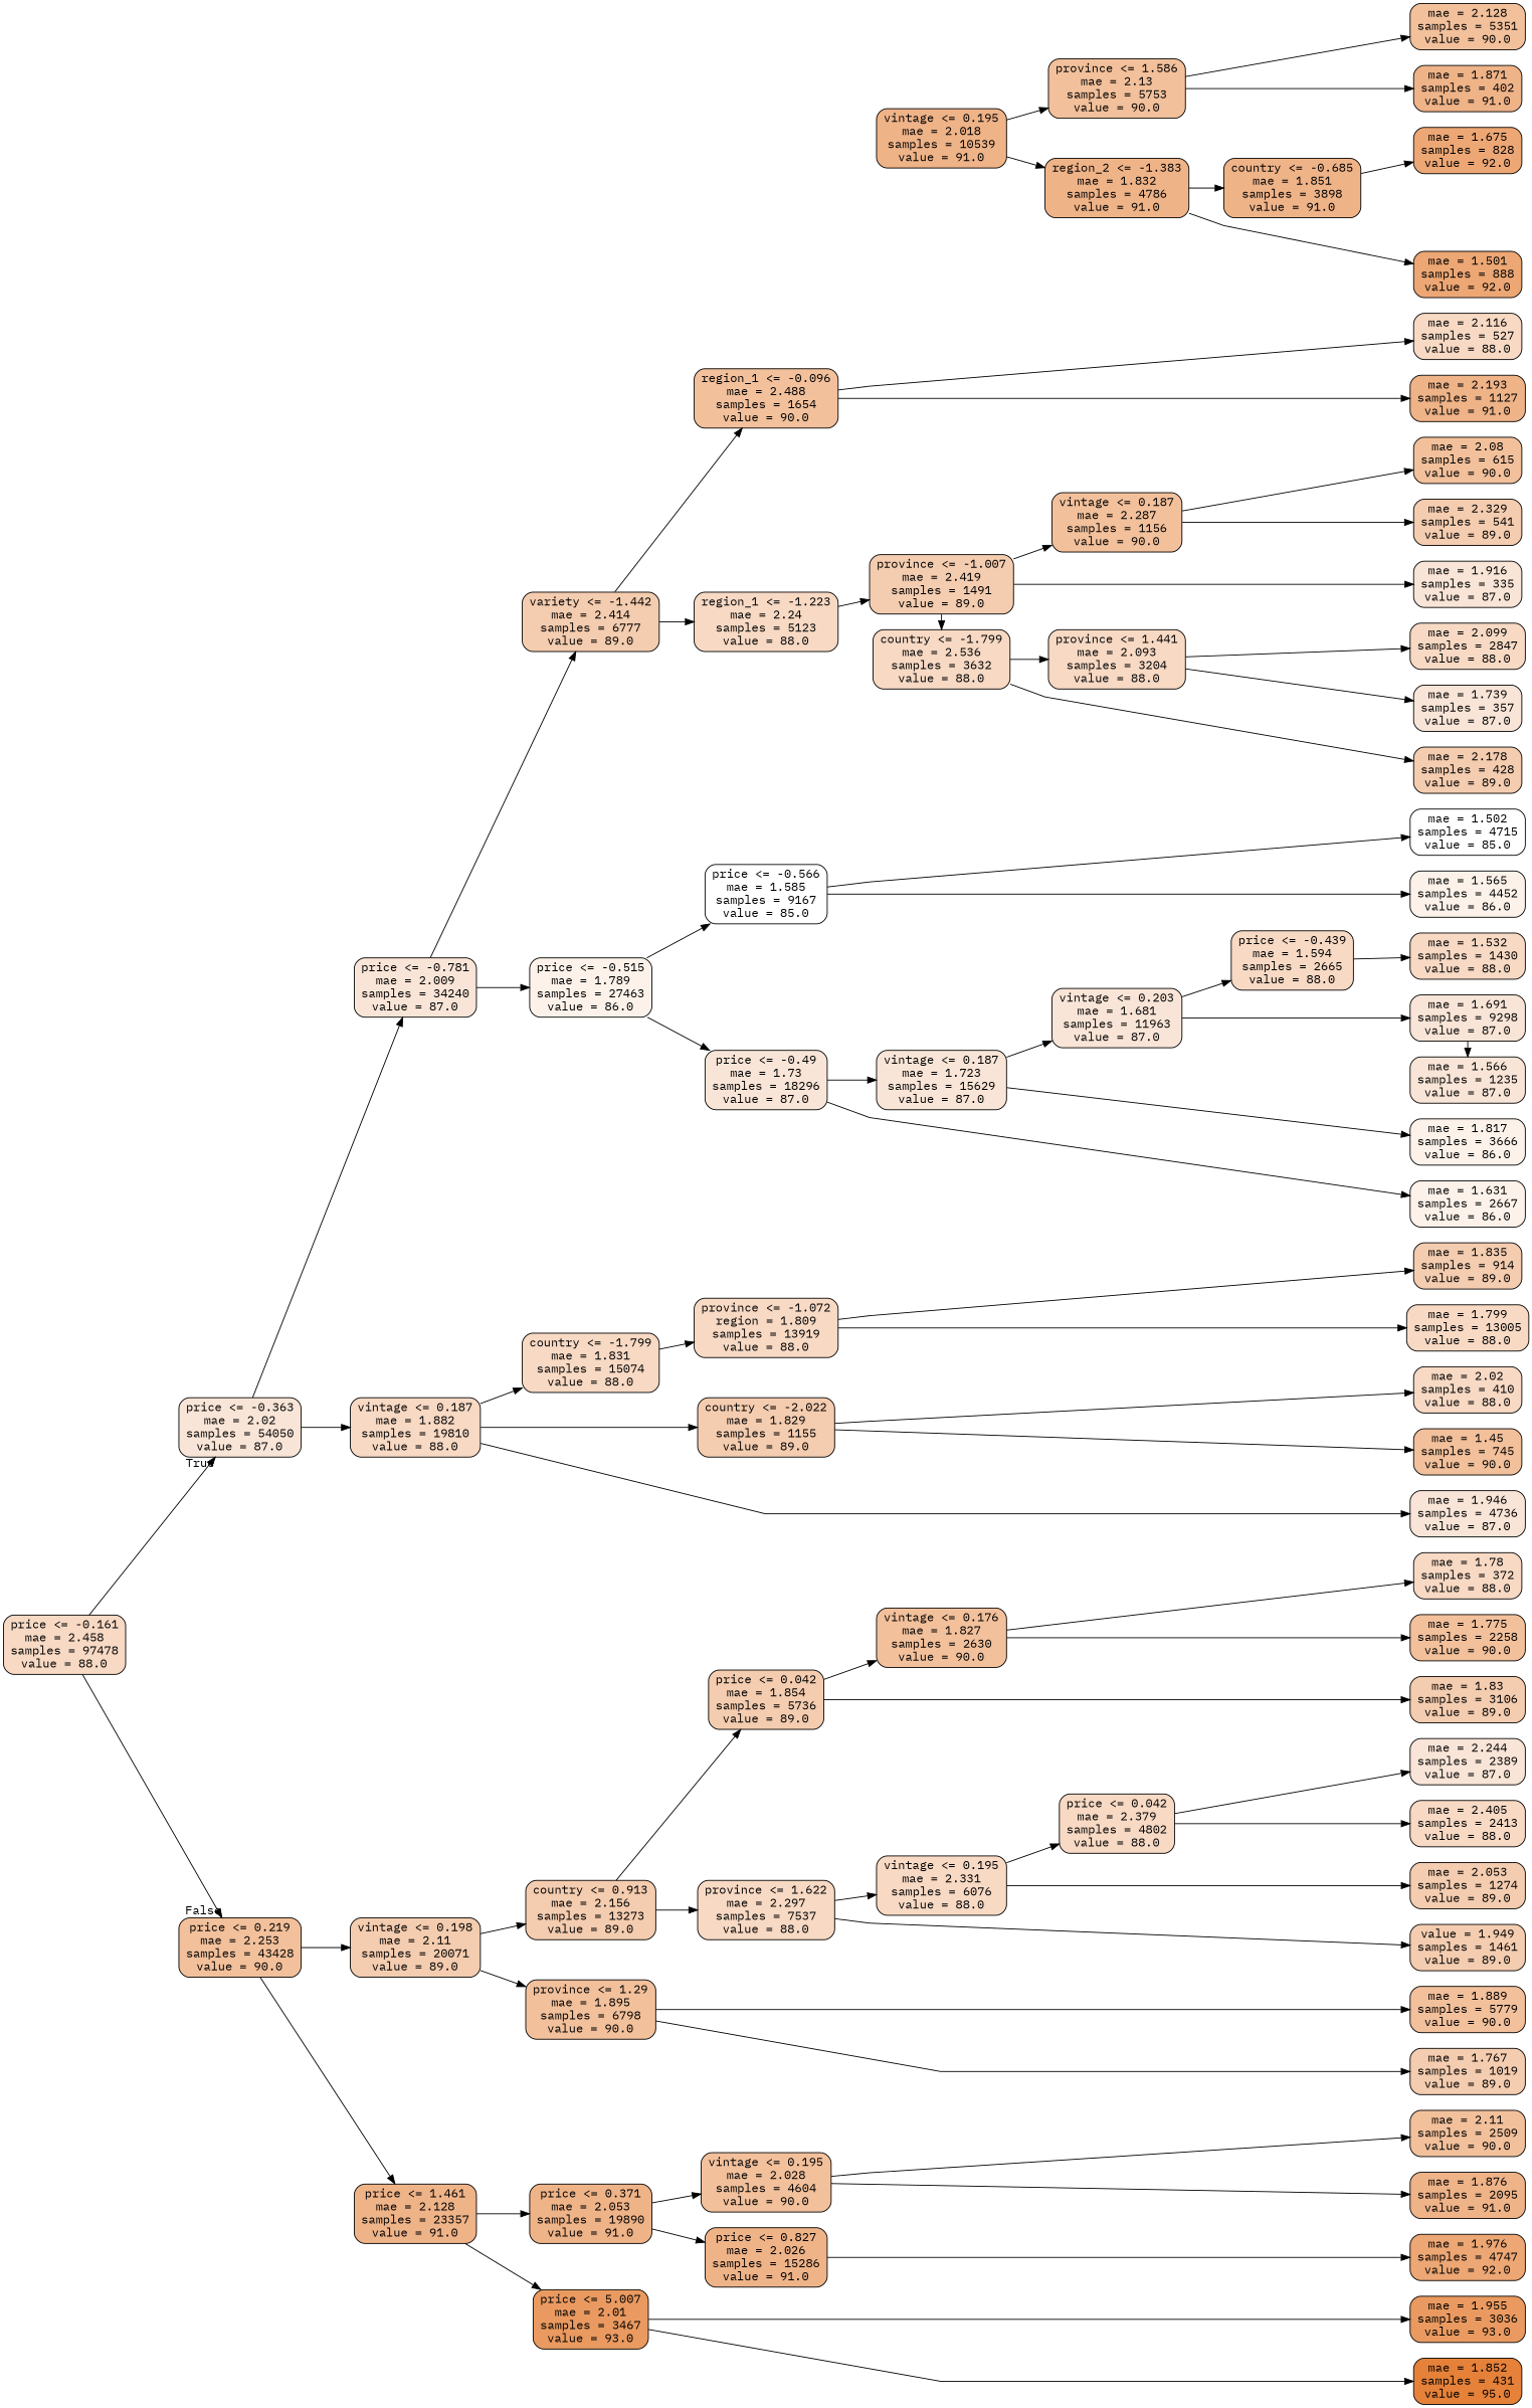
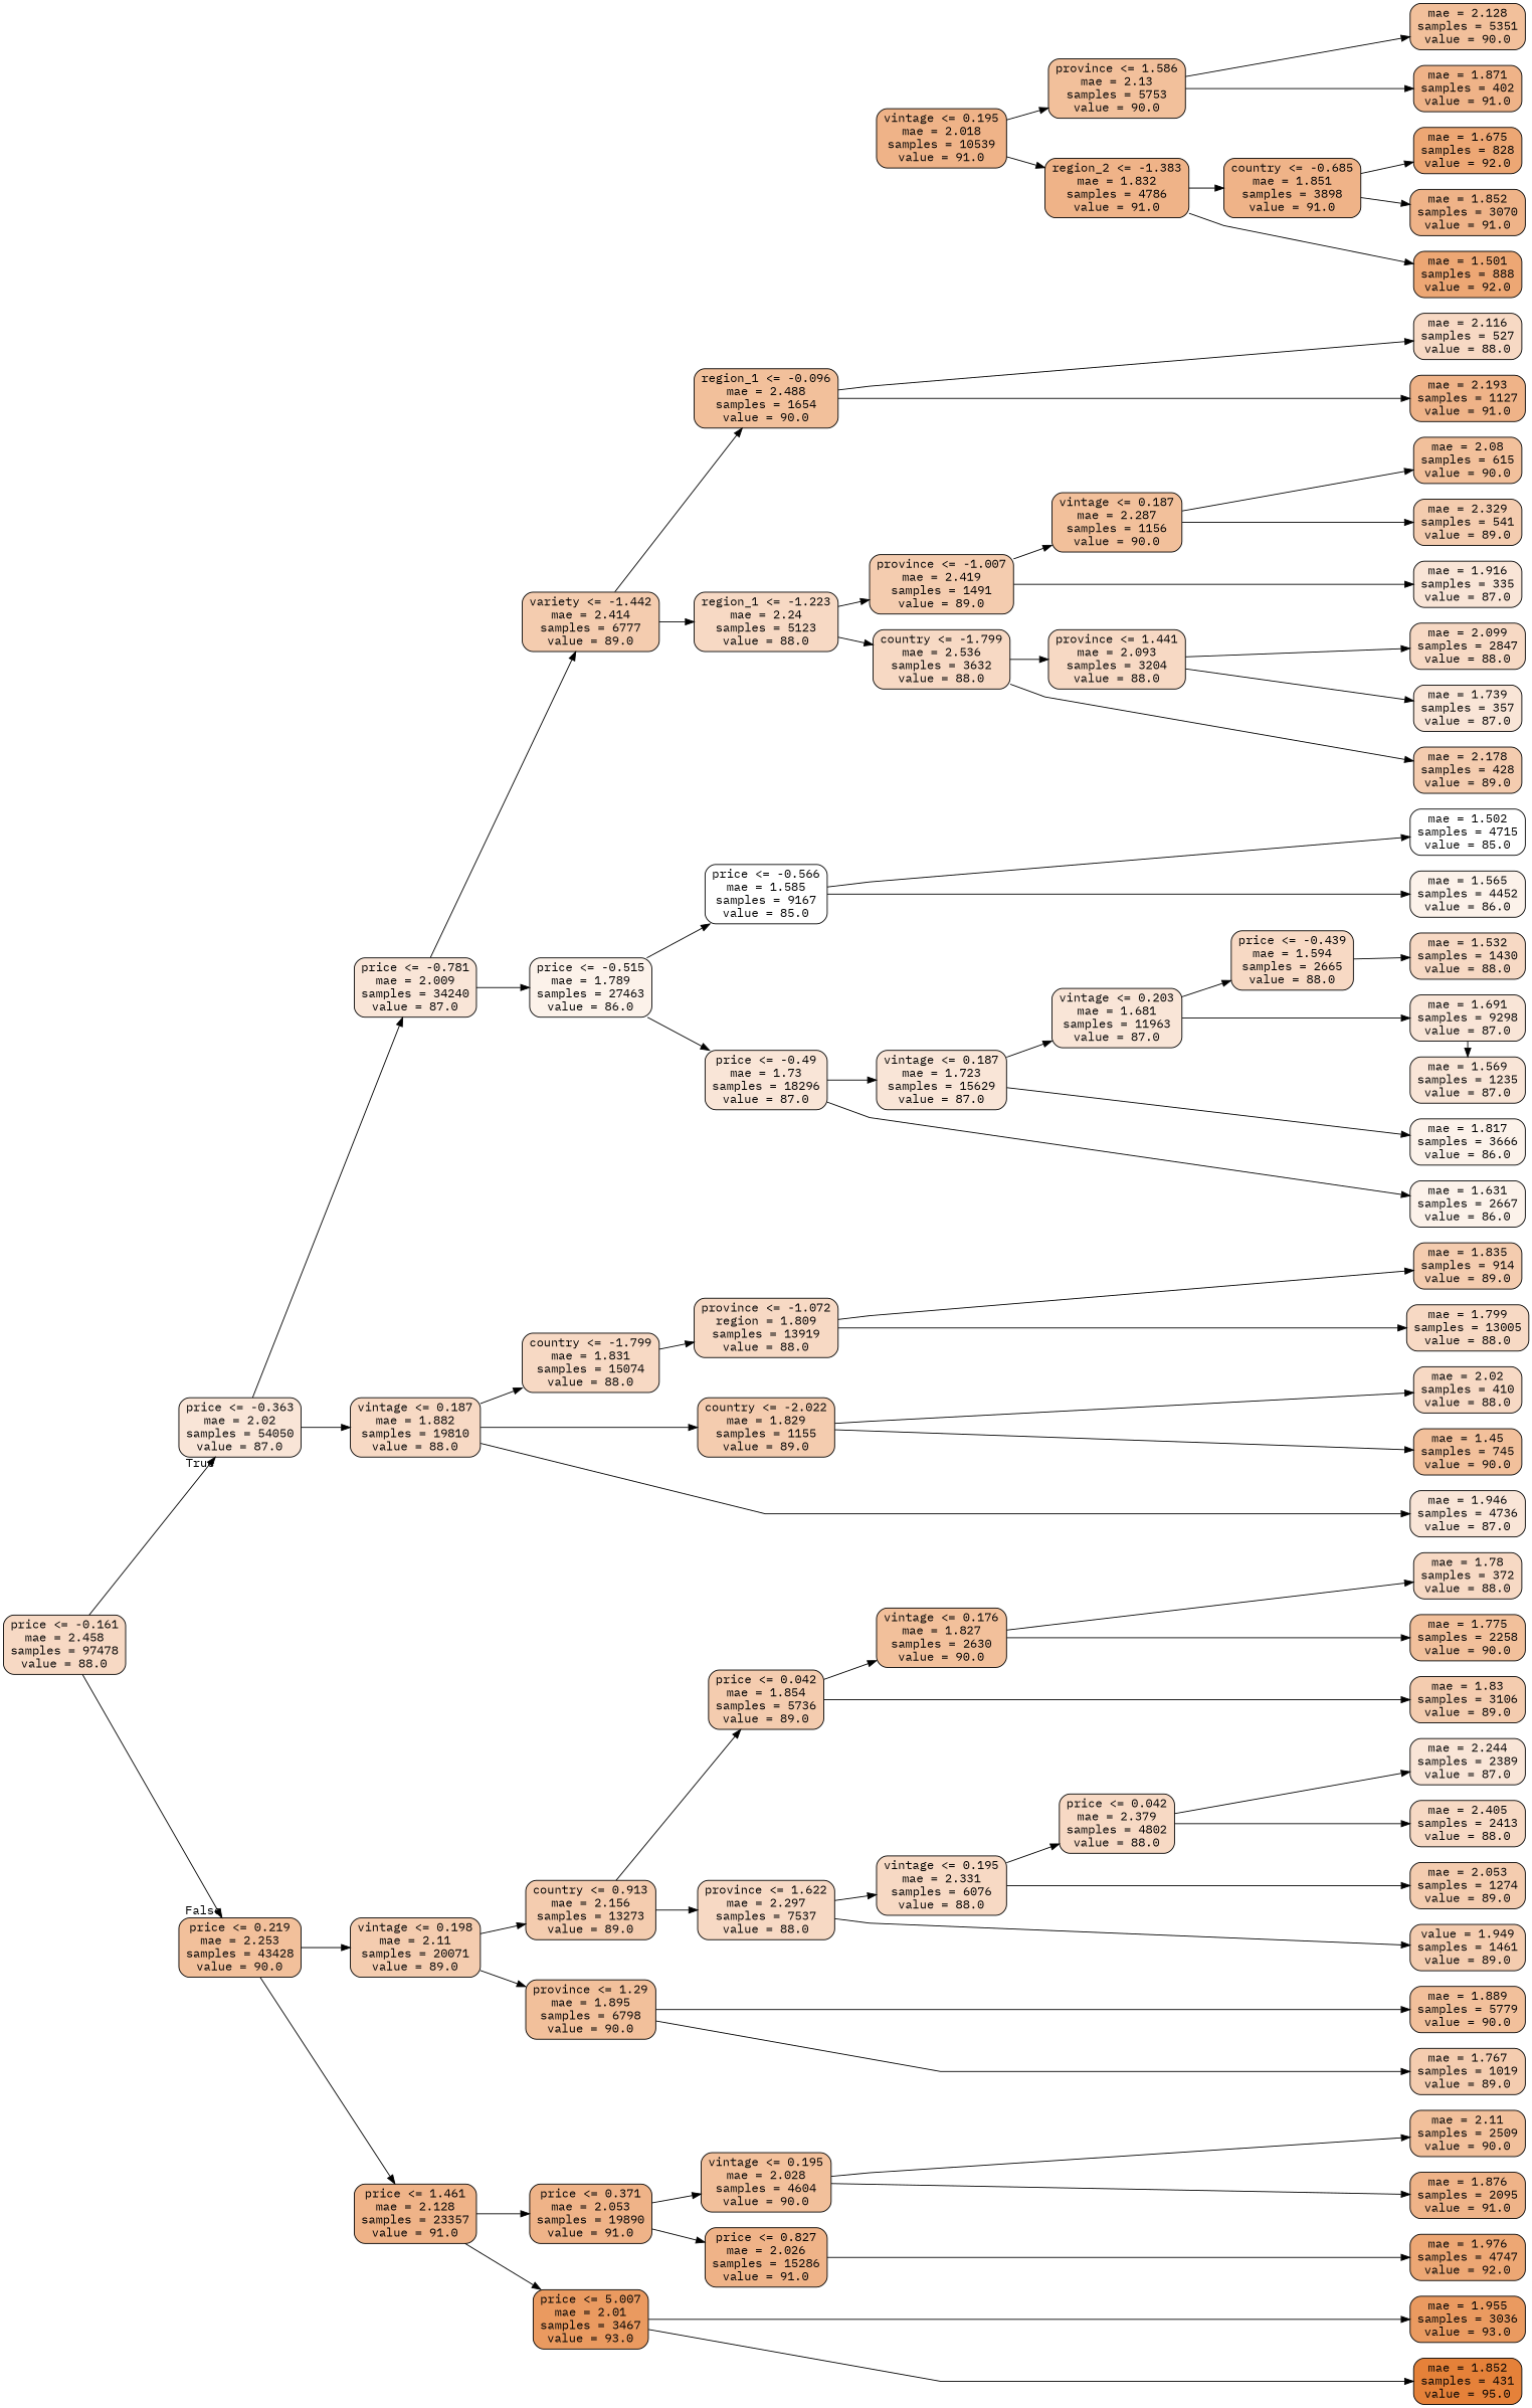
  digraph {
    fontname="IBM Plex Mono"
    rankdir=LR
    ranksep=equally
    splines=polyline
    node [color=black fillcolor="#e581394c" fontname="IBM Plex Mono" shape=box style="filled, rounded"]
    edge [fontname="IBM Plex Mono"]
    n1 [label="price <= -0.161\nmae = 2.458\nsamples = 97478\nvalue = 88.0"]
    n2 [fillcolor="#e5813933" label="price <= -0.363\nmae = 2.02\nsamples = 54050\nvalue = 87.0"]
    n3 [fillcolor="#e5813980" label="price <= 0.219\nmae = 2.253\nsamples = 43428\nvalue = 90.0"]
    n4 [fillcolor="#e5813933" label="price <= -0.781\nmae = 2.009\nsamples = 34240\nvalue = 87.0"]
    n5 [label="vintage <= 0.187\nmae = 1.882\nsamples = 19810\nvalue = 88.0"]
    n6 [fillcolor="#e5813966" label="vintage <= 0.198\nmae = 2.11\nsamples = 20071\nvalue = 89.0"]
    n7 [fillcolor="#e5813999" label="price <= 1.461\nmae = 2.128\nsamples = 23357\nvalue = 91.0"]
    n8 [fillcolor="#e5813966" label="variety <= -1.442\nmae = 2.414\nsamples = 6777\nvalue = 89.0"]
    n9 [fillcolor="#e581391a" label="price <= -0.515\nmae = 1.789\nsamples = 27463\nvalue = 86.0"]
    n10 [label="country <= -1.799\nmae = 1.831\nsamples = 15074\nvalue = 88.0"]
    n11 [fillcolor="#e5813966" label="country <= 0.913\nmae = 2.156\nsamples = 13273\nvalue = 89.0"]
    n12 [fillcolor="#e5813980" label="province <= 1.29\nmae = 1.895\nsamples = 6798\nvalue = 90.0"]
    n13 [fillcolor="#e5813999" label="price <= 0.371\nmae = 2.053\nsamples = 19890\nvalue = 91.0"]
    n14 [fillcolor="#e58139cc" label="price <= 5.007\nmae = 2.01\nsamples = 3467\nvalue = 93.0"]
    n15 [fillcolor="#e5813980" label="region_1 <= -0.096\nmae = 2.488\nsamples = 1654\nvalue = 90.0"]
    n16 [label="region_1 <= -1.223\nmae = 2.24\nsamples = 5123\nvalue = 88.0"]
    n17 [fillcolor="#e5813900" label="price <= -0.566\nmae = 1.585\nsamples = 9167\nvalue = 85.0"]
    n18 [fillcolor="#e5813933" label="price <= -0.49\nmae = 1.73\nsamples = 18296\nvalue = 87.0"]
    n19 [fillcolor="#e5813966" label="country <= -2.022\nmae = 1.829\nsamples = 1155\nvalue = 89.0"]
    n20 [label="province <= -1.072\nregion = 1.809\nsamples = 13919\nvalue = 88.0"]
    n21 [fillcolor="#e5813966" label="price <= 0.042\nmae = 1.854\nsamples = 5736\nvalue = 89.0"]
    n22 [label="province <= 1.622\nmae = 2.297\nsamples = 7537\nvalue = 88.0"]
    n23 [fillcolor="#e5813980" label="vintage <= 0.195\nmae = 2.028\nsamples = 4604\nvalue = 90.0"]
    n24 [fillcolor="#e5813999" label="price <= 0.827\nmae = 2.026\nsamples = 15286\nvalue = 91.0"]
    n25 [fillcolor="#e5813966" label="province <= -1.007\nmae = 2.419\nsamples = 1491\nvalue = 89.0"]
    n26 [label="country <= -1.799\nmae = 2.536\nsamples = 3632\nvalue = 88.0"]
    n27 [fillcolor="#e5813933" label="vintage <= 0.187\nmae = 1.723\nsamples = 15629\nvalue = 87.0"]
    n28 [fillcolor="#e5813980" label="vintage <= 0.176\nmae = 1.827\nsamples = 2630\nvalue = 90.0"]
    n29 [label="vintage <= 0.195\nmae = 2.331\nsamples = 6076\nvalue = 88.0"]
    n30 [fillcolor="#e5813999" label="vintage <= 0.195\nmae = 2.018\nsamples = 10539\nvalue = 91.0"]
    n31 [fillcolor="#e5813980" label="vintage <= 0.187\nmae = 2.287\nsamples = 1156\nvalue = 90.0"]
    n32 [label="province <= 1.441\nmae = 2.093\nsamples = 3204\nvalue = 88.0"]
    n33 [fillcolor="#e5813933" label="vintage <= 0.203\nmae = 1.681\nsamples = 11963\nvalue = 87.0"]
    n34 [label="price <= 0.042\nmae = 2.379\nsamples = 4802\nvalue = 88.0"]
    n35 [fillcolor="#e5813980" label="province <= 1.586\nmae = 2.13\nsamples = 5753\nvalue = 90.0"]
    n36 [fillcolor="#e5813999" label="region_2 <= -1.383\nmae = 1.832\nsamples = 4786\nvalue = 91.0"]
    n37 [label="price <= -0.439\nmae = 1.594\nsamples = 2665\nvalue = 88.0"]
    n38 [fillcolor="#e5813999" label="country <= -0.685\nmae = 1.851\nsamples = 3898\nvalue = 91.0"]
    n39 [label="mae = 2.116\nsamples = 527\nvalue = 88.0"]
    n40 [fillcolor="#e5813999" label="mae = 2.193\nsamples = 1127\nvalue = 91.0"]
    n41 [fillcolor="#e5813933" label="mae = 1.916\nsamples = 335\nvalue = 87.0"]
    n42 [fillcolor="#e5813980" label="mae = 2.08\nsamples = 615\nvalue = 90.0"]
    n43 [fillcolor="#e5813966" label="mae = 2.329\nsamples = 541\nvalue = 89.0"]
    n44 [fillcolor="#e5813966" label="mae = 2.178\nsamples = 428\nvalue = 89.0"]
    n45 [label="mae = 2.099\nsamples = 2847\nvalue = 88.0"]
    n46 [fillcolor="#e5813933" label="mae = 1.739\nsamples = 357\nvalue = 87.0"]
    n47 [fillcolor="#e5813900" label="mae = 1.502\nsamples = 4715\nvalue = 85.0"]
    n48 [fillcolor="#e581391a" label="mae = 1.565\nsamples = 4452\nvalue = 86.0"]
    n49 [fillcolor="#e581391a" label="mae = 1.631\nsamples = 2667\nvalue = 86.0"]
    n50 [fillcolor="#e581391a" label="mae = 1.817\nsamples = 3666\nvalue = 86.0"]
    n51 [fillcolor="#e5813933" label="mae = 1.691\nsamples = 9298\nvalue = 87.0"]
-   n52 [fillcolor="#e5813933" label="mae = 1.566\nsamples = 1235\nvalue = 87.0"]
+   n52 [fillcolor="#e5813933" label="mae = 1.569\nsamples = 1235\nvalue = 87.0"]
    n53 [label="mae = 1.532\nsamples = 1430\nvalue = 88.0"]
    n54 [fillcolor="#e5813933" label="mae = 1.946\nsamples = 4736\nvalue = 87.0"]
    n55 [label="mae = 2.02\nsamples = 410\nvalue = 88.0"]
    n56 [fillcolor="#e5813980" label="mae = 1.45\nsamples = 745\nvalue = 90.0"]
    n57 [fillcolor="#e5813966" label="mae = 1.835\nsamples = 914\nvalue = 89.0"]
    n58 [label="mae = 1.799\nsamples = 13005\nvalue = 88.0"]
    n59 [fillcolor="#e5813966" label="mae = 1.83\nsamples = 3106\nvalue = 89.0"]
    n60 [label="mae = 1.78\nsamples = 372\nvalue = 88.0"]
    n61 [fillcolor="#e5813980" label="mae = 1.775\nsamples = 2258\nvalue = 90.0"]
    n62 [fillcolor="#e5813933" label="mae = 2.244\nsamples = 2389\nvalue = 87.0"]
    n63 [label="mae = 2.405\nsamples = 2413\nvalue = 88.0"]
    n64 [fillcolor="#e5813966" label="mae = 2.053\nsamples = 1274\nvalue = 89.0"]
    n65 [fillcolor="#e5813966" label="value = 1.949\nsamples = 1461\nvalue = 89.0"]
    n66 [fillcolor="#e5813980" label="mae = 1.889\nsamples = 5779\nvalue = 90.0"]
    n67 [fillcolor="#e5813966" label="mae = 1.767\nsamples = 1019\nvalue = 89.0"]
    n68 [fillcolor="#e5813980" label="mae = 2.11\nsamples = 2509\nvalue = 90.0"]
    n69 [fillcolor="#e5813999" label="mae = 1.876\nsamples = 2095\nvalue = 91.0"]
    n70 [fillcolor="#e5813980" label="mae = 2.128\nsamples = 5351\nvalue = 90.0"]
    n71 [fillcolor="#e5813999" label="mae = 1.871\nsamples = 402\nvalue = 91.0"]
    n72 [fillcolor="#e58139b2" label="mae = 1.501\nsamples = 888\nvalue = 92.0"]
    n73 [fillcolor="#e58139b2" label="mae = 1.675\nsamples = 828\nvalue = 92.0"]
+   n74 [fillcolor="#e5813999" label="mae = 1.852\nsamples = 3070\nvalue = 91.0"]
    n75 [fillcolor="#e58139b2" label="mae = 1.976\nsamples = 4747\nvalue = 92.0"]
    n76 [fillcolor="#e58139cc" label="mae = 1.955\nsamples = 3036\nvalue = 93.0"]
    n77 [fillcolor="#e58139ff" label="mae = 1.852\nsamples = 431\nvalue = 95.0"]
    subgraph sub_1 {
      rank=same
      n1
    }
    subgraph sub_2 {
      rank=same
      n2
      n3
    }
    subgraph sub_3 {
      rank=same
      n4
      n5
      n6
      n7
    }
    subgraph sub_4 {
      rank=same
      n8
      n9
      n10
      n11
      n12
      n13
      n14
    }
    subgraph sub_5 {
      rank=same
      n15
      n16
      n17
      n18
      n19
      n20
      n21
      n22
      n23
      n24
    }
    subgraph sub_6 {
      rank=same
      n25
      n26
      n27
      n28
      n29
      n30
    }
    subgraph sub_7 {
      rank=same
      n31
      n32
      n33
      n34
      n35
      n36
    }
    subgraph sub_8 {
      rank=same
      n37
      n38
    }
    subgraph sub_9 {
      rank=same
      n39
      n40
      n41
      n42
      n43
      n44
      n45
      n46
      n47
      n48
      n49
      n50
      n51
      n52
      n53
      n54
      n55
      n56
      n57
      n58
      n59
      n60
      n61
      n62
      n63
      n64
      n65
      n66
      n67
      n68
      n69
      n70
      n71
      n72
      n73
+     n74
      n75
      n76
      n77
    }
    n1 -> n2 [headlabel=True labelangle=45 labeldistance=2.5]
    n1 -> n3 [headlabel=False labelangle=-45 labeldistance=2.5]
    n2 -> n4
    n2 -> n5
    n3 -> n6
    n3 -> n7
    n4 -> n8
    n4 -> n9
    n5 -> n10
    n5 -> n19
    n5 -> n54
    n6 -> n11
    n6 -> n12
    n7 -> n13
    n7 -> n14
    n8 -> n15
    n8 -> n16
    n9 -> n17
    n9 -> n18
    n10 -> n20
    n11 -> n21
    n11 -> n22
    n12 -> n66
    n12 -> n67
    n13 -> n23
    n13 -> n24
    n14 -> n76
    n14 -> n77
    n15 -> n39
    n15 -> n40
    n16 -> n25
-   n25 -> n26
+   n16 -> n26
    n17 -> n47
    n17 -> n48
    n18 -> n27
    n18 -> n49
    n19 -> n55
    n19 -> n56
    n20 -> n57
    n20 -> n58
    n21 -> n28
    n21 -> n59
    n22 -> n29
    n22 -> n65
    n23 -> n68
    n23 -> n69
    n24 -> n75
    n25 -> n31
    n25 -> n41
    n26 -> n32
    n26 -> n44
    n27 -> n33
    n27 -> n50
    n28 -> n60
    n28 -> n61
    n29 -> n34
    n29 -> n64
    n30 -> n35
    n30 -> n36
    n31 -> n42
    n31 -> n43
    n32 -> n45
    n32 -> n46
    n33 -> n37
    n33 -> n51
    n34 -> n62
    n34 -> n63
    n35 -> n70
    n35 -> n71
    n36 -> n38
    n36 -> n72
    n37 -> n53
    n38 -> n73
+   n38 -> n74
    n51 -> n52
  }
